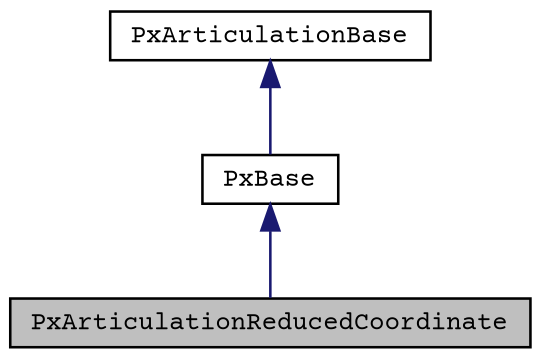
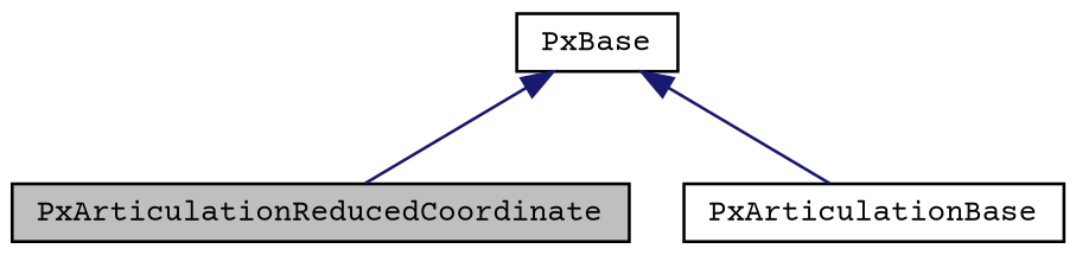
  digraph {
    fontname="Courier Prime"
    node [color=black fillcolor=white fontname="Courier Prime" fontsize=10 shape=record style=filled]
    edge [color=midnightblue dir=back fontname="Courier Prime" fontsize=10 labelfontname=Helvetica labelfontsize=10 style=solid]
    n1 [fillcolor=grey75 fontcolor=black height=0.2 label=PxArticulationReducedCoordinate width=0.4]
    n2 [height=0.2 label=PxArticulationBase width=0.4]
    n3 [height=0.2 label=PxBase width=0.4]
    n3 -> n1
-   n2 -> n3
+   n3 -> n2
  }
